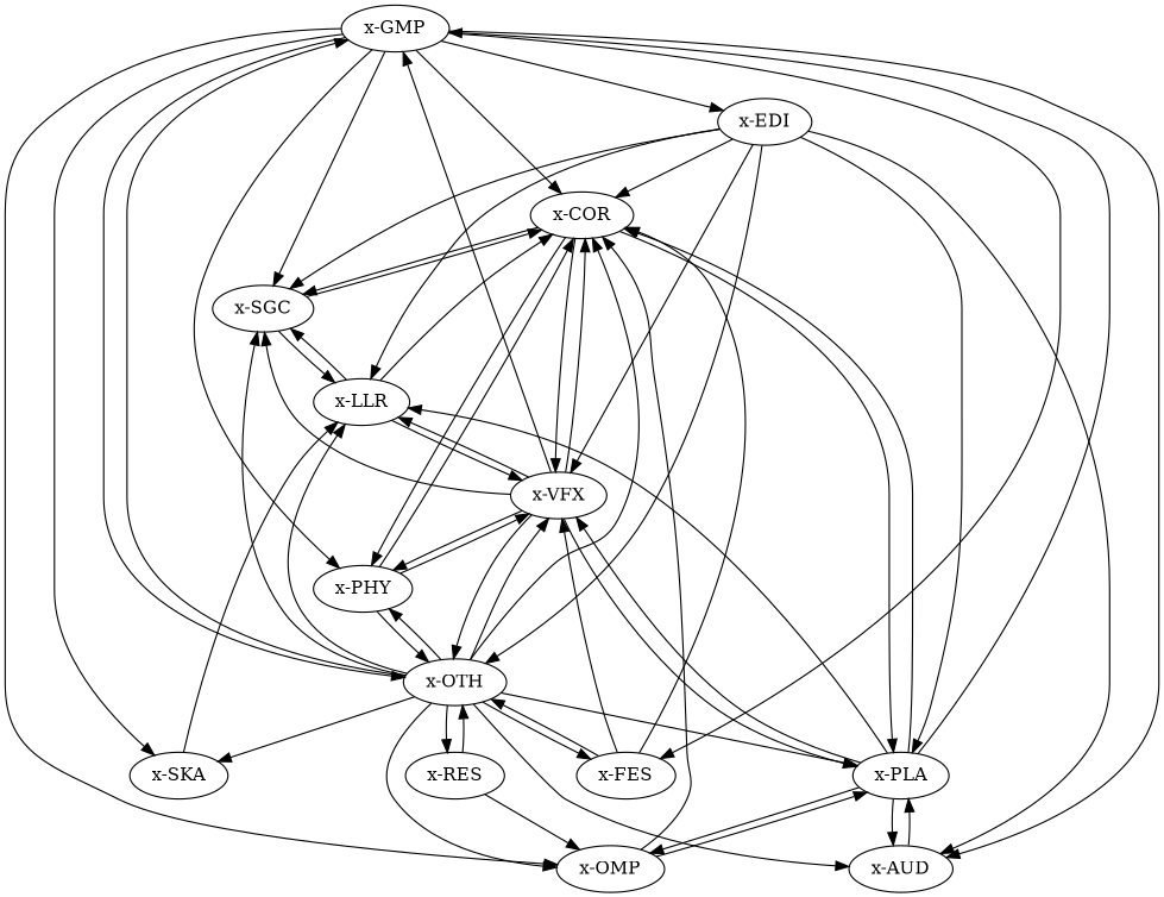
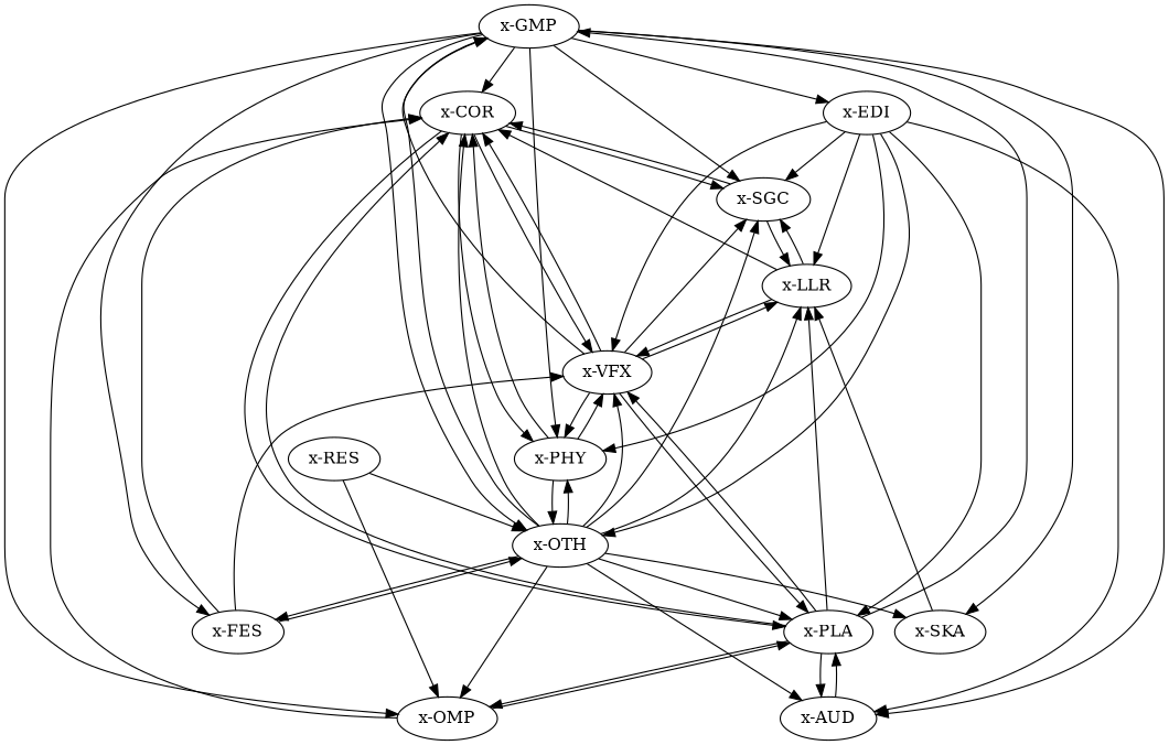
  digraph {
    "x-GMP"
    "x-COR"
    "x-AUD"
    "x-SGC"
    "x-SKA"
    "x-OTH"
    "x-EDI"
    "x-FES"
    "x-OMP"
    "x-PHY"
    "x-VFX"
    "x-PLA"
    "x-LLR"
    "x-RES"
    "x-GMP" -> "x-COR"
    "x-GMP" -> "x-AUD"
    "x-GMP" -> "x-SGC"
    "x-GMP" -> "x-SKA"
    "x-GMP" -> "x-OTH"
    "x-GMP" -> "x-EDI"
    "x-GMP" -> "x-FES"
    "x-GMP" -> "x-OMP"
    "x-GMP" -> "x-PHY"
    "x-COR" -> "x-SGC"
    "x-COR" -> "x-PHY"
    "x-COR" -> "x-VFX"
    "x-COR" -> "x-PLA"
    "x-AUD" -> "x-PLA"
    "x-SGC" -> "x-COR"
    "x-SGC" -> "x-LLR"
    "x-SKA" -> "x-LLR"
    "x-OTH" -> "x-GMP"
    "x-OTH" -> "x-COR"
    "x-OTH" -> "x-AUD"
    "x-OTH" -> "x-SGC"
    "x-OTH" -> "x-SKA"
    "x-OTH" -> "x-FES"
    "x-OTH" -> "x-OMP"
    "x-OTH" -> "x-PHY"
    "x-OTH" -> "x-VFX"
    "x-OTH" -> "x-PLA"
    "x-OTH" -> "x-LLR"
-   "x-OTH" -> "x-RES"
-   "x-EDI" -> "x-COR"
+   "x-EDI" -> "x-PHY"
    "x-EDI" -> "x-AUD"
    "x-EDI" -> "x-SGC"
    "x-EDI" -> "x-OTH"
    "x-EDI" -> "x-VFX"
    "x-EDI" -> "x-PLA"
    "x-EDI" -> "x-LLR"
    "x-FES" -> "x-COR"
    "x-FES" -> "x-OTH"
    "x-FES" -> "x-VFX"
    "x-OMP" -> "x-COR"
    "x-OMP" -> "x-PLA"
    "x-PHY" -> "x-COR"
    "x-PHY" -> "x-OTH"
    "x-PHY" -> "x-VFX"
    "x-VFX" -> "x-GMP"
    "x-VFX" -> "x-COR"
    "x-VFX" -> "x-SGC"
-   "x-VFX" -> "x-OTH"
    "x-VFX" -> "x-PHY"
    "x-VFX" -> "x-PLA"
    "x-VFX" -> "x-LLR"
    "x-PLA" -> "x-GMP"
    "x-PLA" -> "x-COR"
    "x-PLA" -> "x-AUD"
    "x-PLA" -> "x-OMP"
    "x-PLA" -> "x-VFX"
    "x-PLA" -> "x-LLR"
    "x-LLR" -> "x-COR"
    "x-LLR" -> "x-SGC"
    "x-LLR" -> "x-VFX"
    "x-RES" -> "x-OTH"
    "x-RES" -> "x-OMP"
  }
